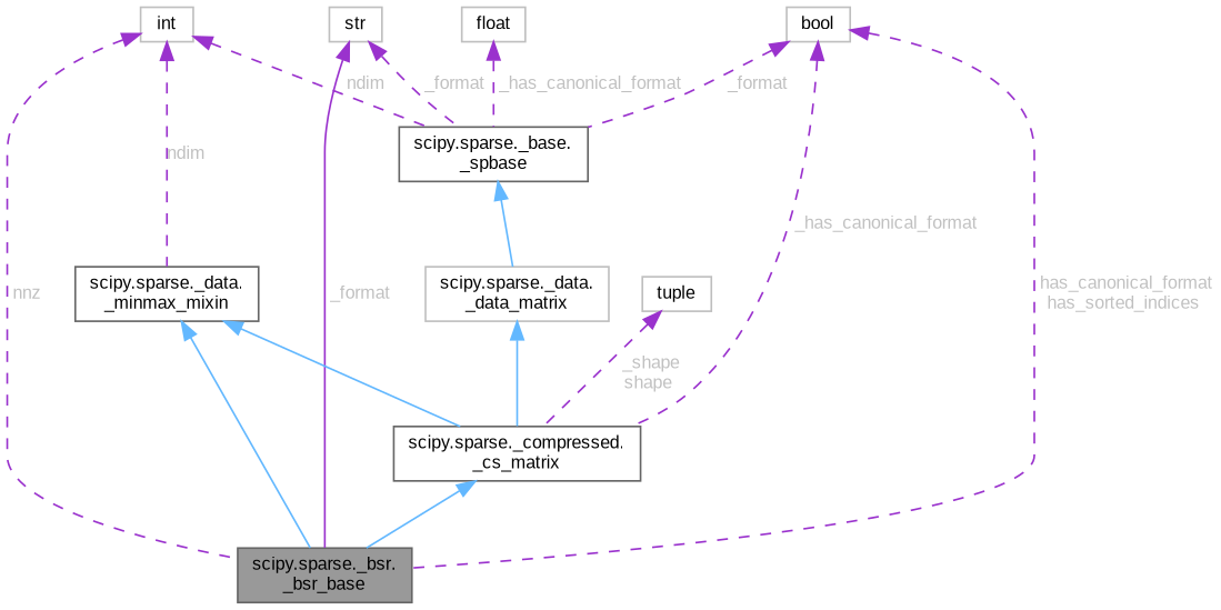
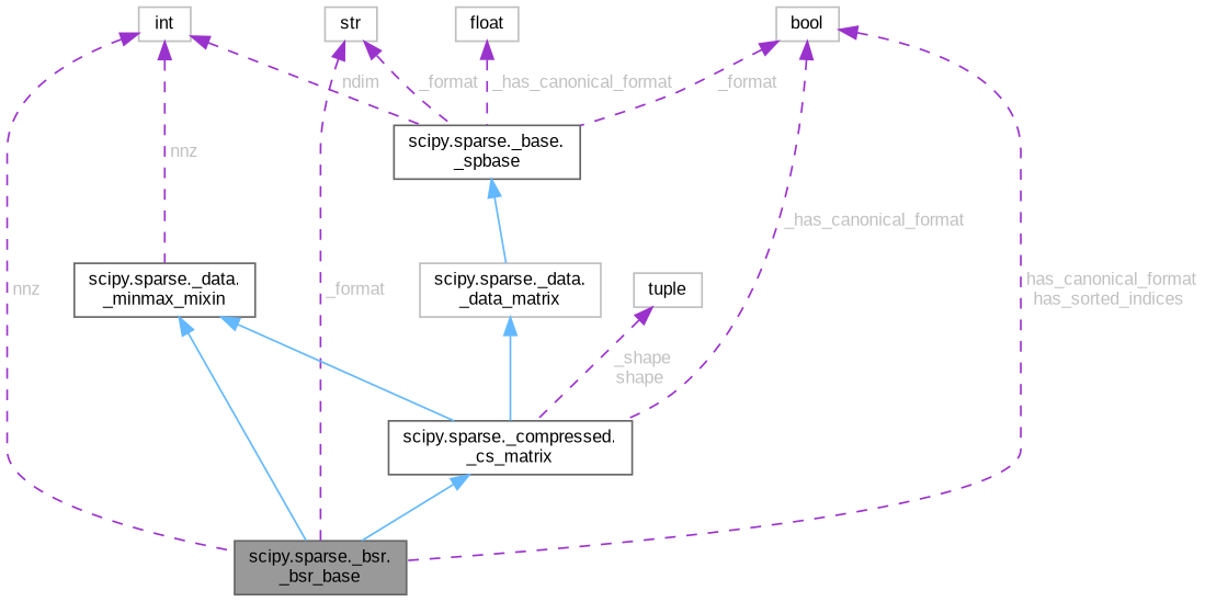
  digraph {
    fontname="Liberation Sans"
    node [color=grey75 fillcolor=white fontname="Liberation Sans" fontsize=10 shape=box style=filled]
    edge [color=darkorchid3 dir=back fontname="Liberation Sans" fontsize=10 labelfontname=Helvetica labelfontsize=10 style=dashed fontcolor=grey]
    n1 [color=gray40 fillcolor=grey60 fontcolor=black height=0.2 label="scipy.sparse._bsr.\l_bsr_base" width=0.4]
    n2 [color=gray40 height=0.2 label="scipy.sparse._compressed.\l_cs_matrix" width=0.4]
    n3 [height=0.2 label="scipy.sparse._data.\l_data_matrix" width=0.4]
    n4 [color=gray40 height=0.2 label="scipy.sparse._base.\l_spbase" width=0.4]
    n5 [height=0.2 label=float width=0.4]
    n6 [height=0.2 label=str width=0.4]
    n7 [height=0.2 label=int width=0.4]
    n8 [color=gray40 height=0.2 label="scipy.sparse._data.\l_minmax_mixin" width=0.4]
    n9 [height=0.2 label=bool width=0.4]
    n10 [height=0.2 label=tuple width=0.4]
    n2 -> n1 [color=steelblue1 style=solid fontcolor=""]
    n3 -> n2 [color=steelblue1 style=solid fontcolor=""]
    n4 -> n3 [color=steelblue1 style=solid fontcolor=""]
    n5 -> n4 [label=" _has_canonical_format"]
-   n6 -> n1 [label=" _format" style=solid]
+   n6 -> n1 [label=" _format"]
    n6 -> n4 [label=" _format"]
    n7 -> n1 [label=" nnz"]
    n7 -> n4 [label=" ndim"]
-   n7 -> n8 [label=" ndim"]
+   n7 -> n8 [label=" nnz"]
    n8 -> n1 [color=steelblue1 style=solid fontcolor=""]
    n8 -> n2 [color=steelblue1 style=solid fontcolor=""]
    n9 -> n1 [label=" has_canonical_format\nhas_sorted_indices"]
    n9 -> n2 [label=" _has_canonical_format"]
    n9 -> n4 [label=" _format"]
    n10 -> n2 [label=" _shape\nshape"]
  }
